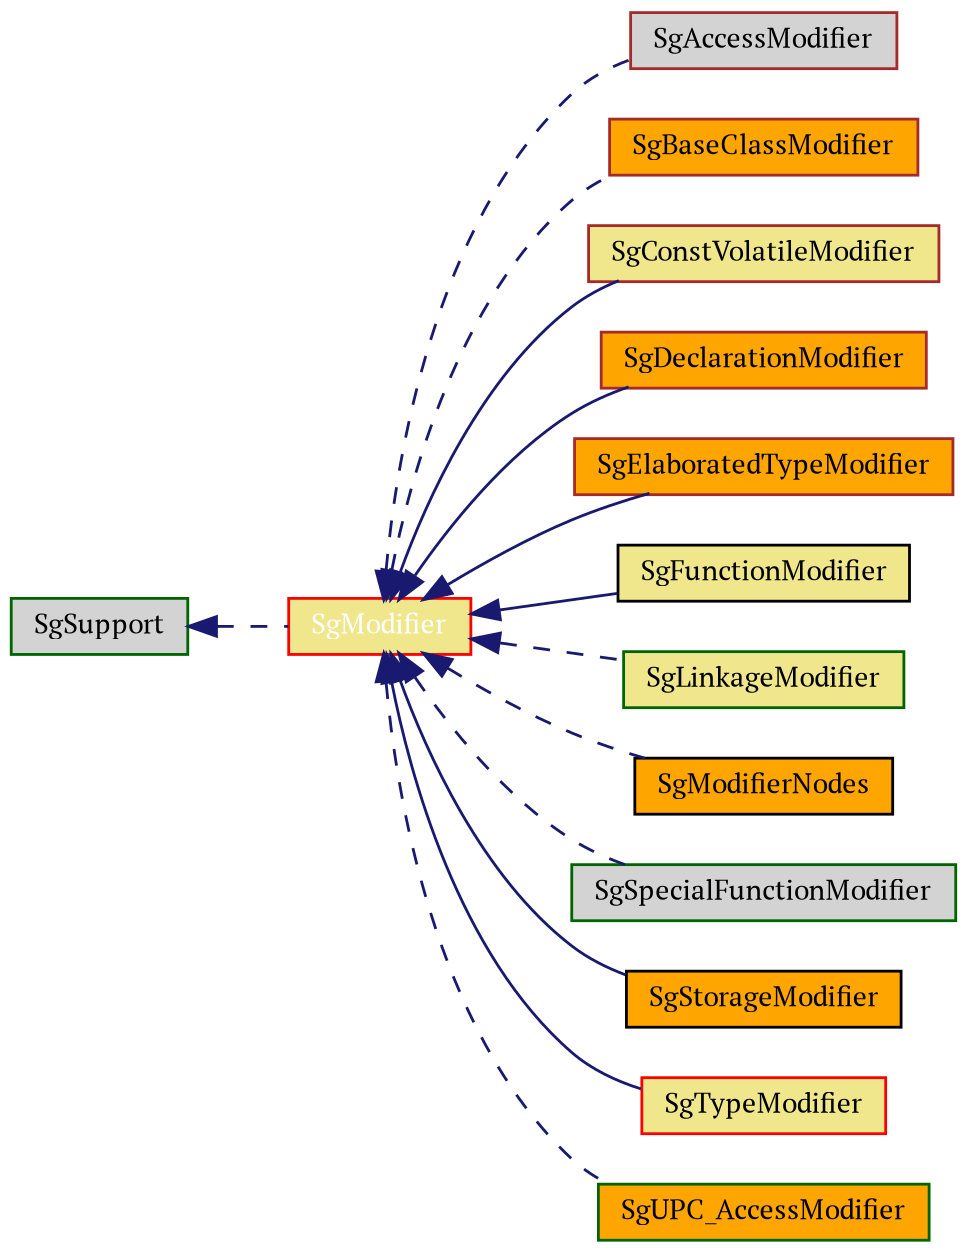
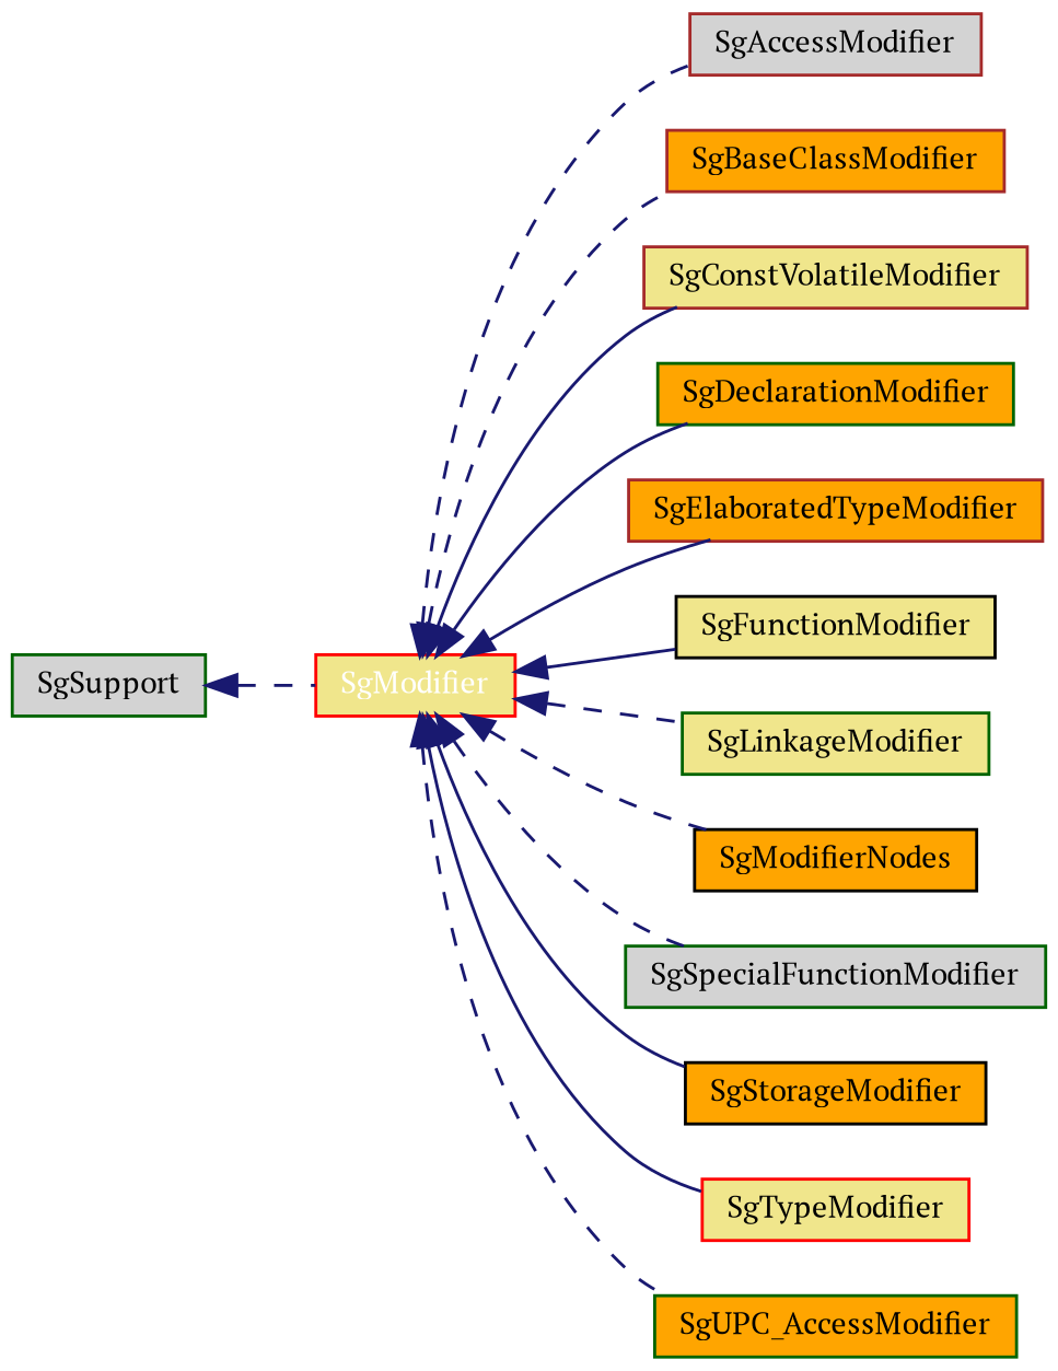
  digraph {
    fontname="PT Serif"
    rankdir=LR
    node [color=darkgreen fillcolor=orange fontname="PT Serif" fontsize=10 shape=record style=filled]
    edge [color=midnightblue dir=back fontname="PT Serif" fontsize=10 labelfontname=Helvetica labelfontsize=10 style=dashed]
    n1 [color=red fillcolor=khaki fontcolor=white height=0.2 label=SgModifier width=0.4]
    n2 [color=brown fillcolor=lightgrey height=0.2 label=SgAccessModifier width=0.4]
    n3 [color=brown height=0.2 label=SgBaseClassModifier width=0.4]
    n4 [color=brown fillcolor=khaki height=0.2 label=SgConstVolatileModifier width=0.4]
-   n5 [color=brown height=0.2 label=SgDeclarationModifier width=0.4]
+   n5 [height=0.2 label=SgDeclarationModifier width=0.4]
    n6 [color=brown height=0.2 label=SgElaboratedTypeModifier width=0.4]
    n7 [color=black fillcolor=khaki height=0.2 label=SgFunctionModifier width=0.4]
    n8 [fillcolor=khaki height=0.2 label=SgLinkageModifier width=0.4]
    n9 [color=black height=0.2 label=SgModifierNodes width=0.4]
    n10 [fillcolor=lightgrey height=0.2 label=SgSpecialFunctionModifier width=0.4]
    n11 [color=black height=0.2 label=SgStorageModifier width=0.4]
    n12 [color=red fillcolor=khaki height=0.2 label=SgTypeModifier width=0.4]
    n13 [height=0.2 label=SgUPC_AccessModifier width=0.4]
    n14 [fillcolor=lightgrey height=0.2 label=SgSupport width=0.4]
    n1 -> n2
    n1 -> n3
    n1 -> n4 [style=solid]
    n1 -> n5 [style=solid]
    n1 -> n6 [style=solid]
    n1 -> n7 [style=solid]
    n1 -> n8
    n1 -> n9
    n1 -> n10
    n1 -> n11 [style=solid]
    n1 -> n12 [style=solid]
    n1 -> n13
    n14 -> n1
  }
